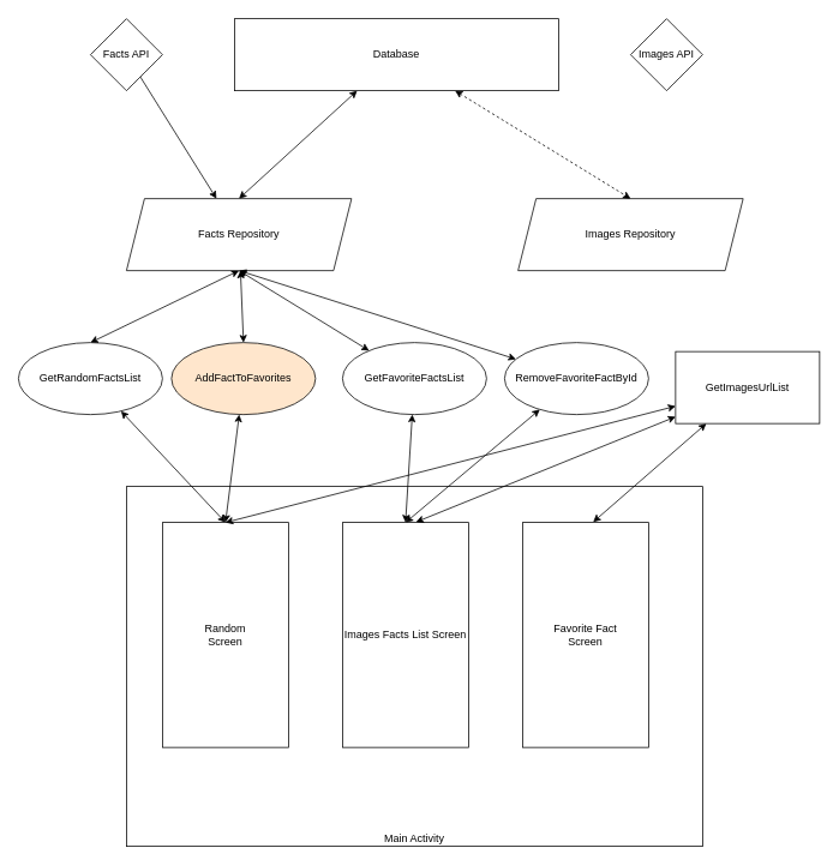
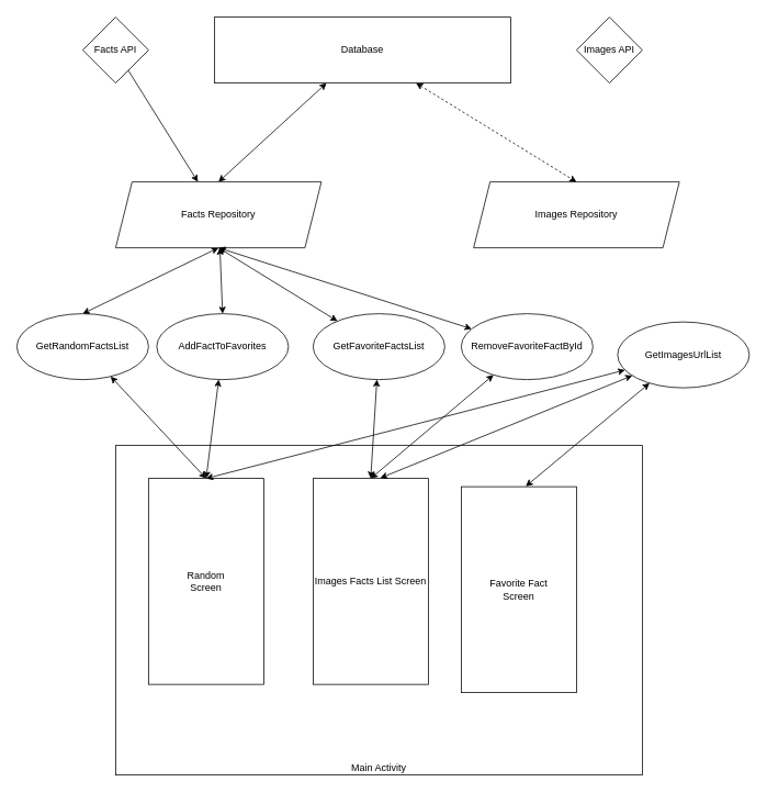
  <mxCell id="0" />
  <mxCell id="1" parent="0" />
  <mxCell id="2" value="Main Activity" style="rounded=0;whiteSpace=wrap;html=1;verticalAlign=bottom;" parent="1" vertex="1"><mxGeometry x="140" y="540" width="640" height="400" as="geometry" /></mxCell>
  <mxCell id="3" value="Random &lt;br&gt;Screen" style="rounded=0;whiteSpace=wrap;html=1;" parent="1" vertex="1"><mxGeometry x="180" y="580" width="140" height="250" as="geometry" /></mxCell>
  <mxCell id="4" value="Images Facts List Screen" style="rounded=0;whiteSpace=wrap;html=1;" parent="1" vertex="1"><mxGeometry x="380" y="580" width="140" height="250" as="geometry" /></mxCell>
- <mxCell id="5" value="Favorite Fact &lt;br&gt;Screen" style="rounded=0;whiteSpace=wrap;html=1;" parent="1" vertex="1"><mxGeometry x="580" y="580" width="140" height="250" as="geometry" /></mxCell>
+ <mxCell id="5" value="Favorite Fact &lt;br&gt;Screen" style="rounded=0;whiteSpace=wrap;html=1;" parent="1" vertex="1"><mxGeometry x="560" y="590" width="140" height="250" as="geometry" /></mxCell>
  <mxCell id="6" style="edgeStyle=none;rounded=0;orthogonalLoop=1;jettySize=auto;html=1;entryX=0.5;entryY=0;entryDx=0;entryDy=0;startArrow=classic;startFill=1;exitX=0.5;exitY=1;exitDx=0;exitDy=0;" parent="1" source="9" target="24" edge="1"><mxGeometry relative="1" as="geometry" /></mxCell>
  <mxCell id="7" style="edgeStyle=none;rounded=0;orthogonalLoop=1;jettySize=auto;html=1;entryX=0.5;entryY=0;entryDx=0;entryDy=0;startArrow=classic;startFill=1;" parent="1" source="9" target="26" edge="1"><mxGeometry relative="1" as="geometry" /></mxCell>
  <mxCell id="8" style="edgeStyle=none;rounded=0;orthogonalLoop=1;jettySize=auto;html=1;startArrow=classic;startFill=1;exitX=0.5;exitY=1;exitDx=0;exitDy=0;" parent="1" source="9" target="22" edge="1"><mxGeometry relative="1" as="geometry" /></mxCell>
  <mxCell id="9" value="Facts Repository" style="shape=parallelogram;perimeter=parallelogramPerimeter;whiteSpace=wrap;html=1;fixedSize=1;" parent="1" vertex="1"><mxGeometry x="140" y="220" width="250" height="80" as="geometry" /></mxCell>
  <mxCell id="10" value="Images Repository" style="shape=parallelogram;perimeter=parallelogramPerimeter;whiteSpace=wrap;html=1;fixedSize=1;" parent="1" vertex="1"><mxGeometry x="575" y="220" width="250" height="80" as="geometry" /></mxCell>
  <mxCell id="11" style="edgeStyle=none;rounded=0;orthogonalLoop=1;jettySize=auto;html=1;entryX=0.5;entryY=0;entryDx=0;entryDy=0;startArrow=classic;startFill=1;dashed=1;" parent="1" source="13" target="10" edge="1"><mxGeometry relative="1" as="geometry"><mxPoint x="460" y="100" as="sourcePoint" /></mxGeometry></mxCell>
  <mxCell id="12" style="edgeStyle=none;rounded=0;orthogonalLoop=1;jettySize=auto;html=1;entryX=0.5;entryY=0;entryDx=0;entryDy=0;startArrow=classic;startFill=1;" parent="1" source="13" target="9" edge="1"><mxGeometry relative="1" as="geometry" /></mxCell>
  <mxCell id="13" value="Database" style="rounded=0;whiteSpace=wrap;html=1;" parent="1" vertex="1"><mxGeometry x="260" y="20" width="360" height="80" as="geometry" /></mxCell>
  <mxCell id="14" style="rounded=0;orthogonalLoop=1;jettySize=auto;html=1;" parent="1" source="15" target="9" edge="1"><mxGeometry relative="1" as="geometry" /></mxCell>
  <mxCell id="15" value="Facts API" style="rhombus;whiteSpace=wrap;html=1;" parent="1" vertex="1"><mxGeometry x="100" y="20" width="80" height="80" as="geometry" /></mxCell>
  <mxCell id="16" value="Images API" style="rhombus;whiteSpace=wrap;html=1;" parent="1" vertex="1"><mxGeometry x="700" y="20" width="80" height="80" as="geometry" /></mxCell>
  <mxCell id="17" style="edgeStyle=none;rounded=0;orthogonalLoop=1;jettySize=auto;html=1;entryX=0.56;entryY=-0.002;entryDx=0;entryDy=0;entryPerimeter=0;startArrow=classic;startFill=1;" parent="1" source="20" target="5" edge="1"><mxGeometry relative="1" as="geometry" /></mxCell>
  <mxCell id="18" style="edgeStyle=none;rounded=0;orthogonalLoop=1;jettySize=auto;html=1;entryX=0.583;entryY=-0.002;entryDx=0;entryDy=0;entryPerimeter=0;startArrow=classic;startFill=1;" parent="1" source="20" target="4" edge="1"><mxGeometry relative="1" as="geometry" /></mxCell>
  <mxCell id="19" style="edgeStyle=none;rounded=0;orthogonalLoop=1;jettySize=auto;html=1;entryX=0.5;entryY=0;entryDx=0;entryDy=0;startArrow=classic;startFill=1;" parent="1" source="20" target="3" edge="1"><mxGeometry relative="1" as="geometry" /></mxCell>
- <mxCell id="20" value="GetImagesUrlList" style="whiteSpace=wrap;html=1;rounded=0;" parent="1" vertex="1"><mxGeometry x="750" y="390" width="160" height="80" as="geometry" /></mxCell>
+ <mxCell id="20" value="GetImagesUrlList" style="ellipse;whiteSpace=wrap;html=1;" parent="1" vertex="1"><mxGeometry x="750" y="390" width="160" height="80" as="geometry" /></mxCell>
  <mxCell id="21" style="edgeStyle=none;rounded=0;orthogonalLoop=1;jettySize=auto;html=1;entryX=0.5;entryY=0;entryDx=0;entryDy=0;startArrow=classic;startFill=1;" parent="1" source="22" target="4" edge="1"><mxGeometry relative="1" as="geometry" /></mxCell>
  <mxCell id="22" value="GetFavoriteFactsList" style="ellipse;whiteSpace=wrap;html=1;" parent="1" vertex="1"><mxGeometry x="380" y="380" width="160" height="80" as="geometry" /></mxCell>
  <mxCell id="23" style="edgeStyle=none;rounded=0;orthogonalLoop=1;jettySize=auto;html=1;entryX=0.5;entryY=0;entryDx=0;entryDy=0;startArrow=classic;startFill=1;" parent="1" source="24" target="3" edge="1"><mxGeometry relative="1" as="geometry" /></mxCell>
  <mxCell id="24" value="GetRandomFactsList" style="ellipse;whiteSpace=wrap;html=1;" parent="1" vertex="1"><mxGeometry y="380" width="160" height="80" as="geometry" x="20" /></mxCell>
  <mxCell id="25" style="edgeStyle=none;rounded=0;orthogonalLoop=1;jettySize=auto;html=1;entryX=0.5;entryY=0;entryDx=0;entryDy=0;startArrow=classic;startFill=1;" parent="1" source="26" target="3" edge="1"><mxGeometry relative="1" as="geometry" /></mxCell>
- <mxCell id="26" value="AddFactToFavorites" style="ellipse;whiteSpace=wrap;html=1;fillColor=#ffe6cc;" parent="1" vertex="1"><mxGeometry x="190" y="380" width="160" height="80" as="geometry" /></mxCell>
+ <mxCell id="26" value="AddFactToFavorites" style="ellipse;whiteSpace=wrap;html=1;" parent="1" vertex="1"><mxGeometry x="190" y="380" width="160" height="80" as="geometry" /></mxCell>
  <mxCell id="27" style="edgeStyle=none;rounded=0;orthogonalLoop=1;jettySize=auto;html=1;entryX=0.5;entryY=0;entryDx=0;entryDy=0;startArrow=classic;startFill=1;" parent="1" source="29" target="4" edge="1"><mxGeometry relative="1" as="geometry" /></mxCell>
  <mxCell id="28" style="edgeStyle=none;rounded=0;orthogonalLoop=1;jettySize=auto;html=1;entryX=0.5;entryY=1;entryDx=0;entryDy=0;startArrow=classic;startFill=1;" parent="1" source="29" target="9" edge="1"><mxGeometry relative="1" as="geometry" /></mxCell>
  <mxCell id="29" value="RemoveFavoriteFactById" style="ellipse;whiteSpace=wrap;html=1;" parent="1" vertex="1"><mxGeometry x="560" y="380" width="160" height="80" as="geometry" /></mxCell>
